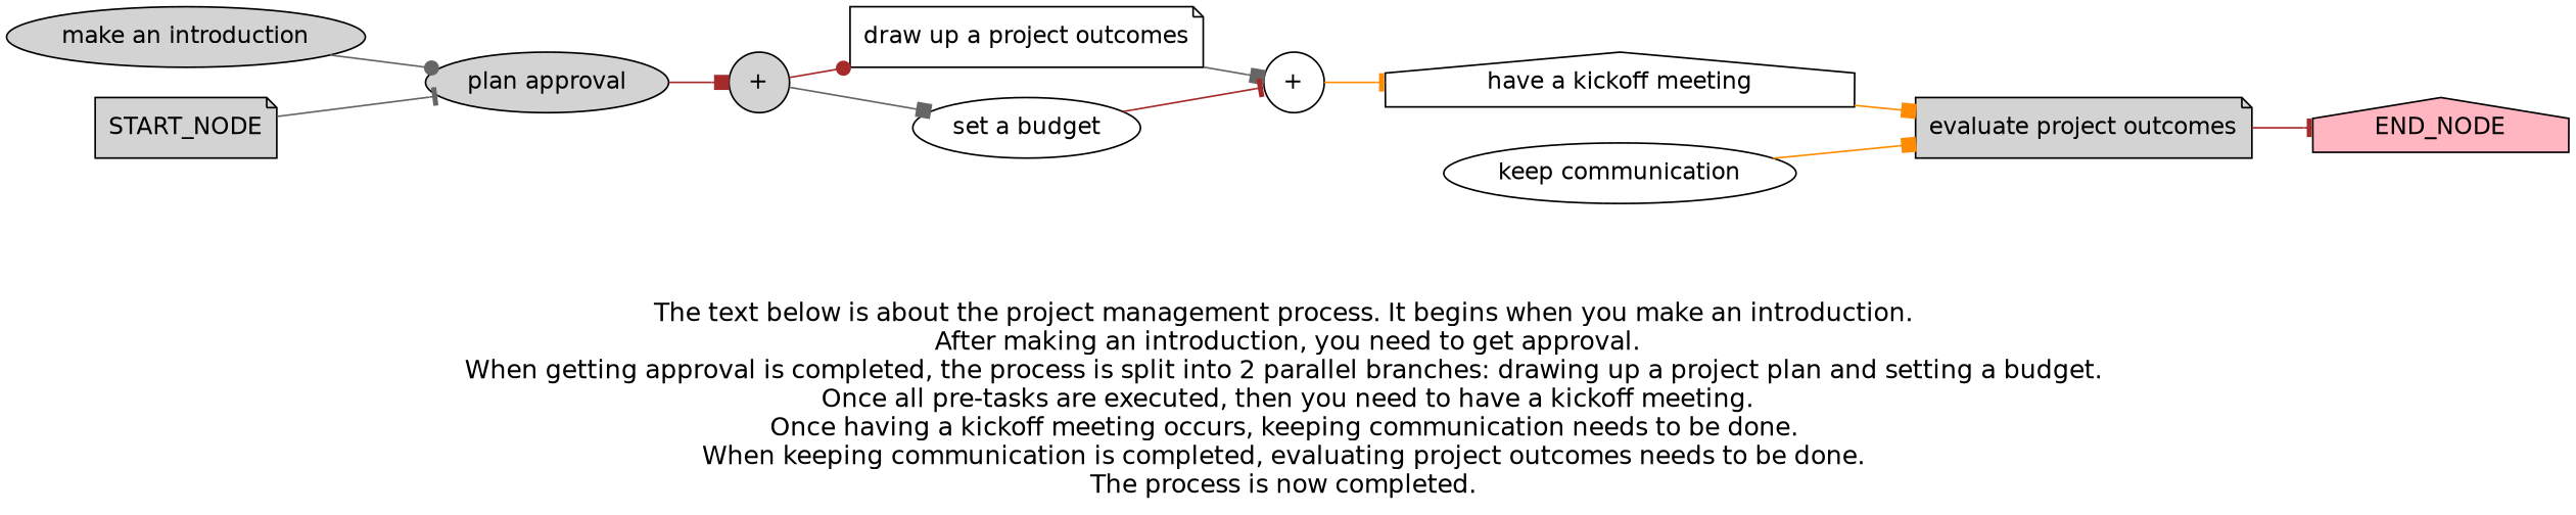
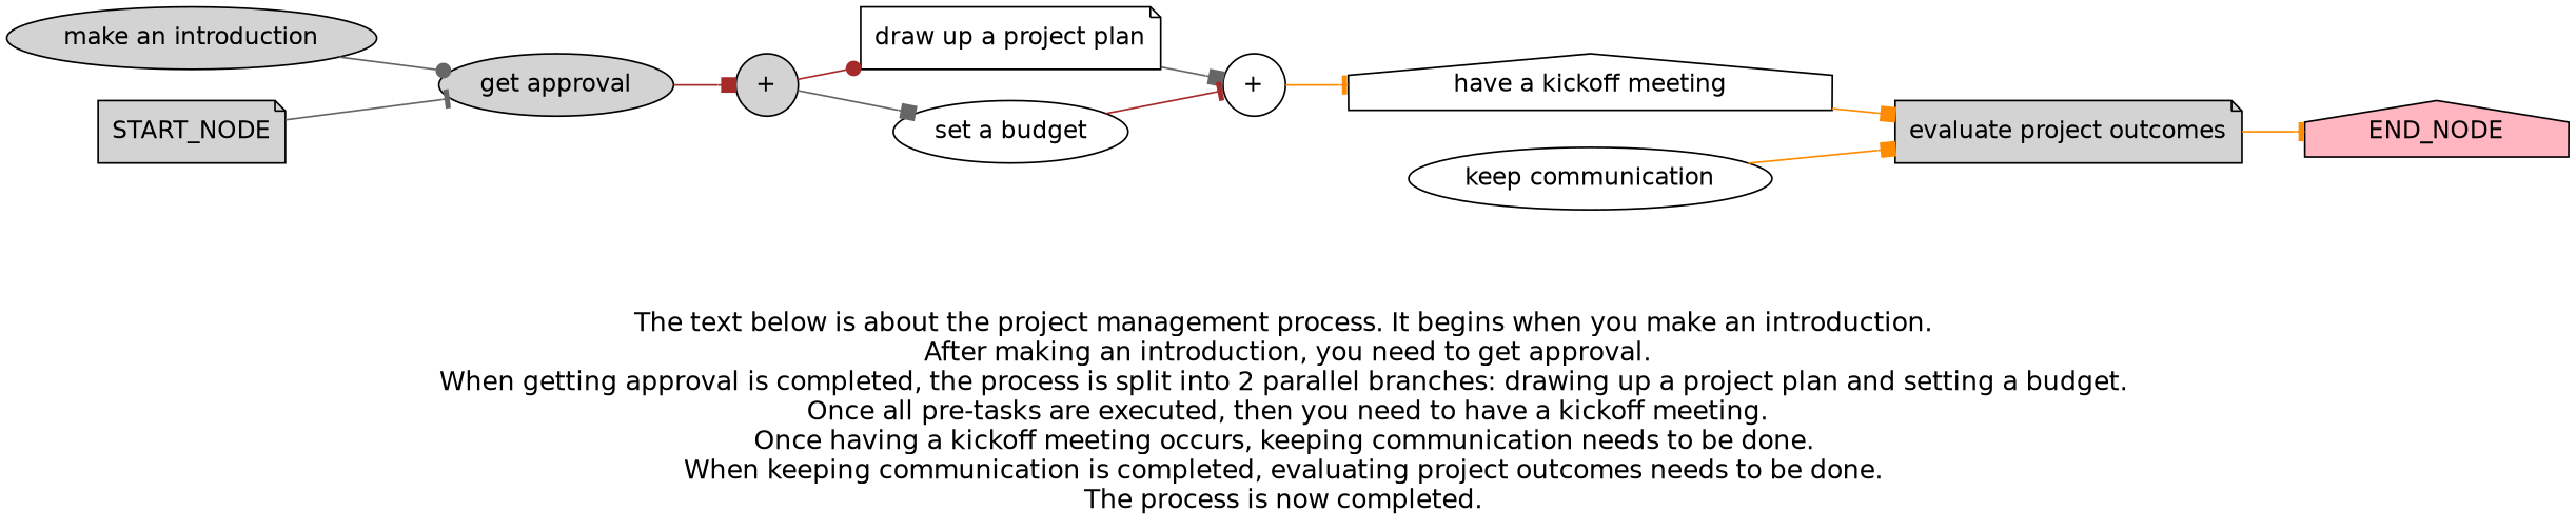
  digraph {
    fontname="DejaVu Sans"
    fontsize=15
    label="\n\n\nThe text below is about the project management process. It begins when you make an introduction. \nAfter making an introduction, you need to get approval.\nWhen getting approval is completed, the process is split into 2 parallel branches: drawing up a project plan and setting a budget. \nOnce all pre-tasks are executed, then you need to have a kickoff meeting.\nOnce having a kickoff meeting occurs, keeping communication needs to be done. \nWhen keeping communication is completed, evaluating project outcomes needs to be done. \nThe process is now completed. \n"
    rankdir=LR
    node [fillcolor=lightgrey fontname="DejaVu Sans" shape=ellipse style=filled]
    edge [arrowhead=box color=gray40 fontname="DejaVu Sans"]
    "make an introduction"
-   "get approval" [label="plan approval"]
+   "get approval"
    n3 [fixedsize=true label="+" width=0.5]
-   "draw up a project plan" [fillcolor=white shape=note label="draw up a project outcomes"]
+   "draw up a project plan" [fillcolor=white shape=note]
    "set a budget" [fillcolor=white]
    n6 [fillcolor=white fixedsize=true label="+" width=0.5]
    "have a kickoff meeting" [fillcolor=white shape=house]
    "keep communication" [fillcolor=white]
    "evaluate project outcomes" [shape=note]
    END_NODE [fillcolor=lightpink shape=house width=0.2]
    START_NODE [shape=note width=0.3]
    subgraph sub_1 {
      "make an introduction"
      "get approval"
      n3
      "draw up a project plan"
      "set a budget"
      n6
      "have a kickoff meeting"
      "keep communication"
      "evaluate project outcomes"
    }
    "make an introduction" -> "get approval" [arrowhead=dot]
    "get approval" -> n3 [color=brown]
    n3 -> "draw up a project plan" [arrowhead=dot color=brown]
    n3 -> "set a budget"
    "draw up a project plan" -> n6
    "set a budget" -> n6 [arrowhead=tee color=brown]
    n6 -> "have a kickoff meeting" [arrowhead=tee color=darkorange]
    "have a kickoff meeting" -> "evaluate project outcomes" [color=darkorange]
    "keep communication" -> "evaluate project outcomes" [color=darkorange]
-   "evaluate project outcomes" -> END_NODE [arrowhead=tee color=brown]
+   "evaluate project outcomes" -> END_NODE [arrowhead=tee color=darkorange]
    START_NODE -> "get approval" [arrowhead=tee]
  }
